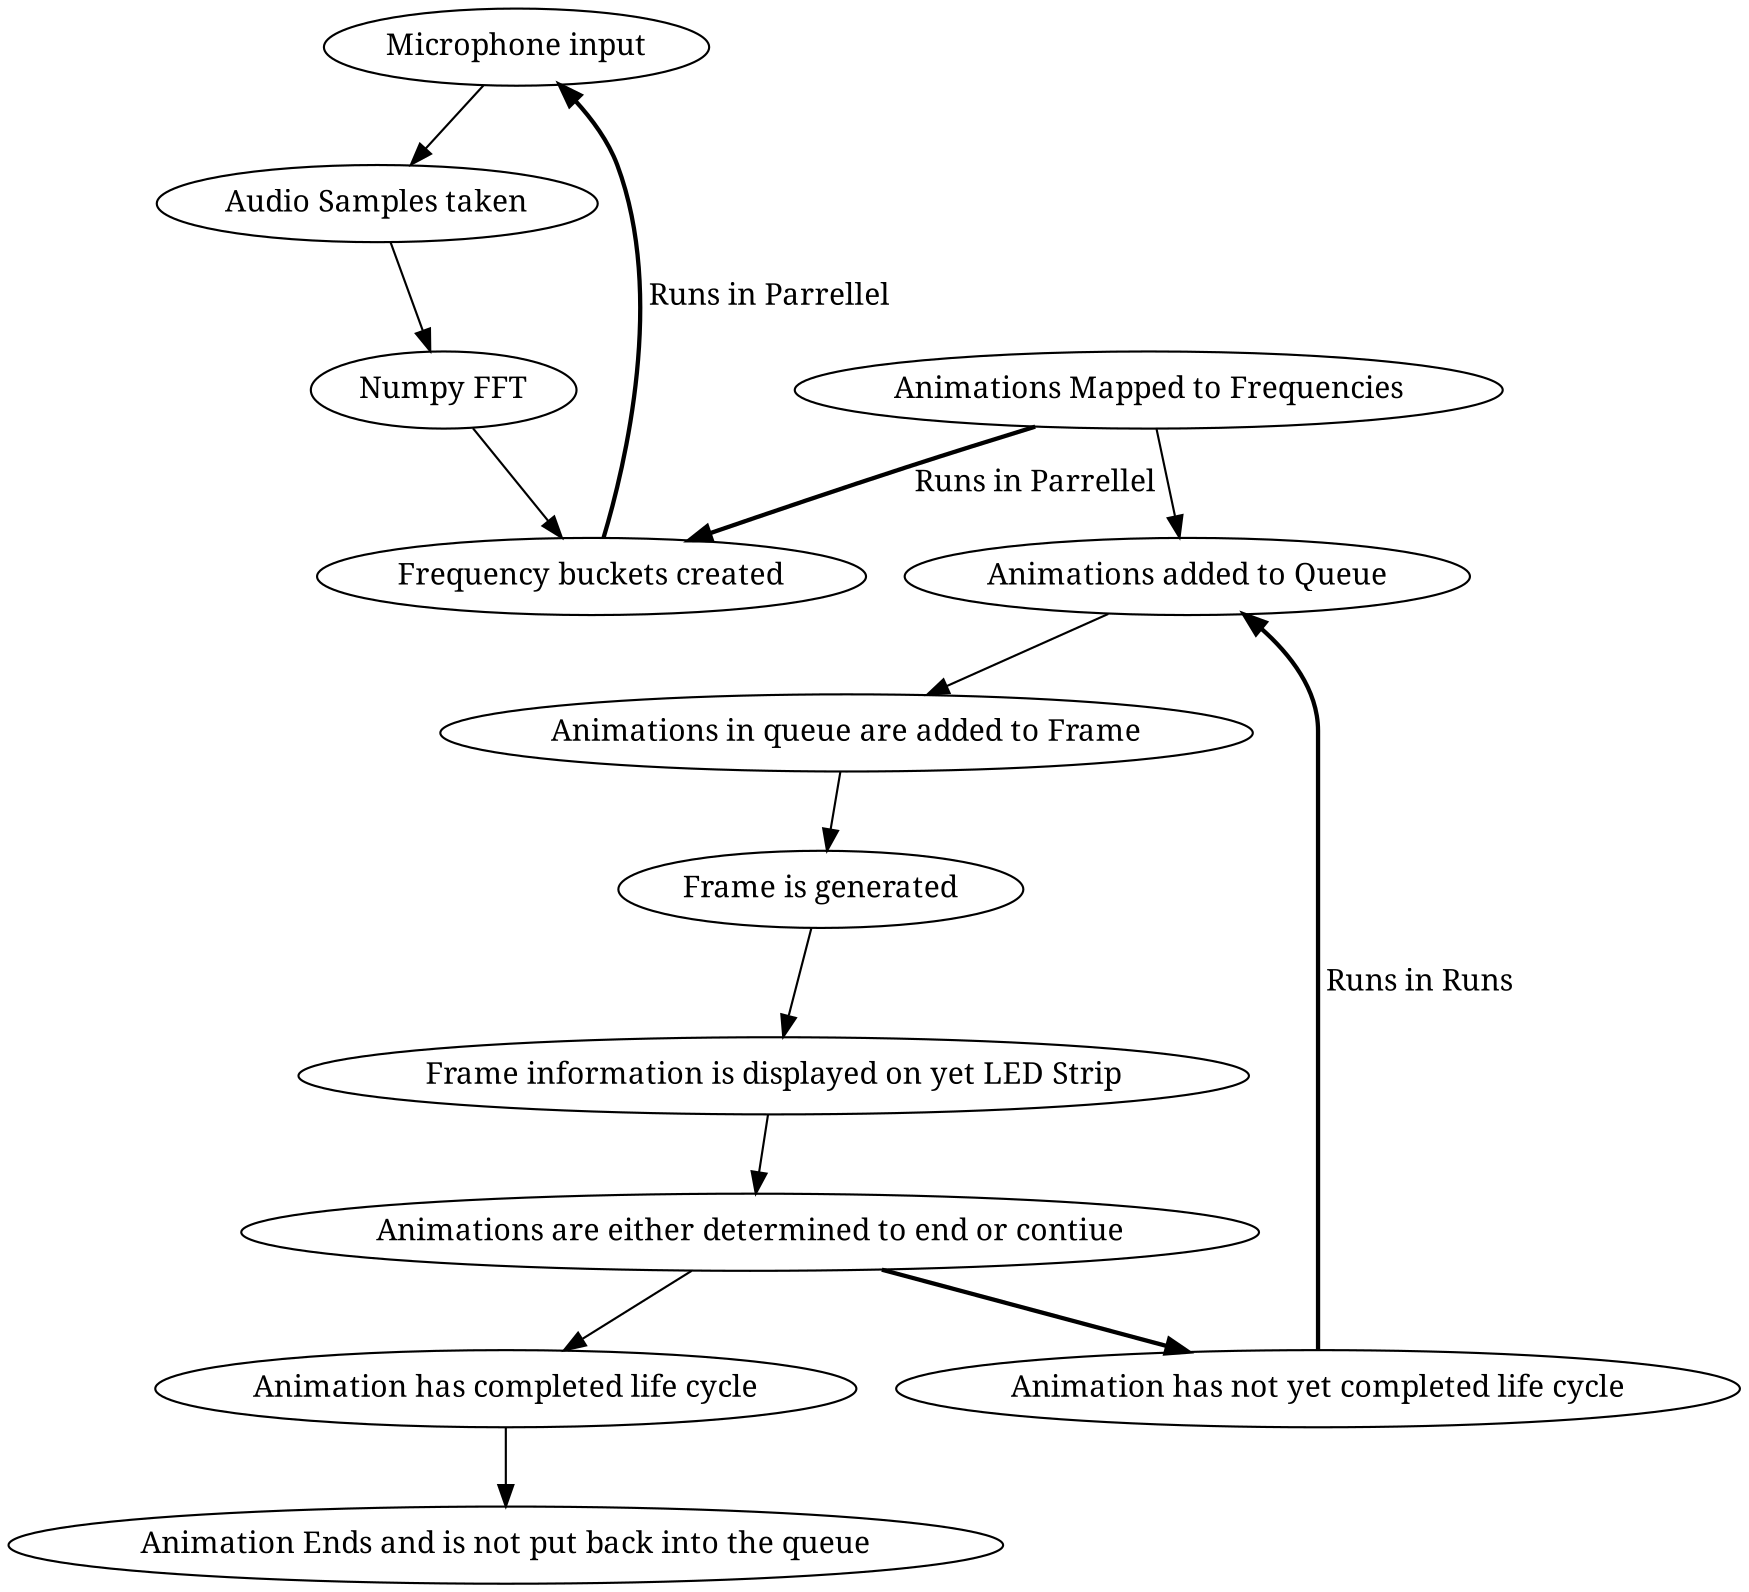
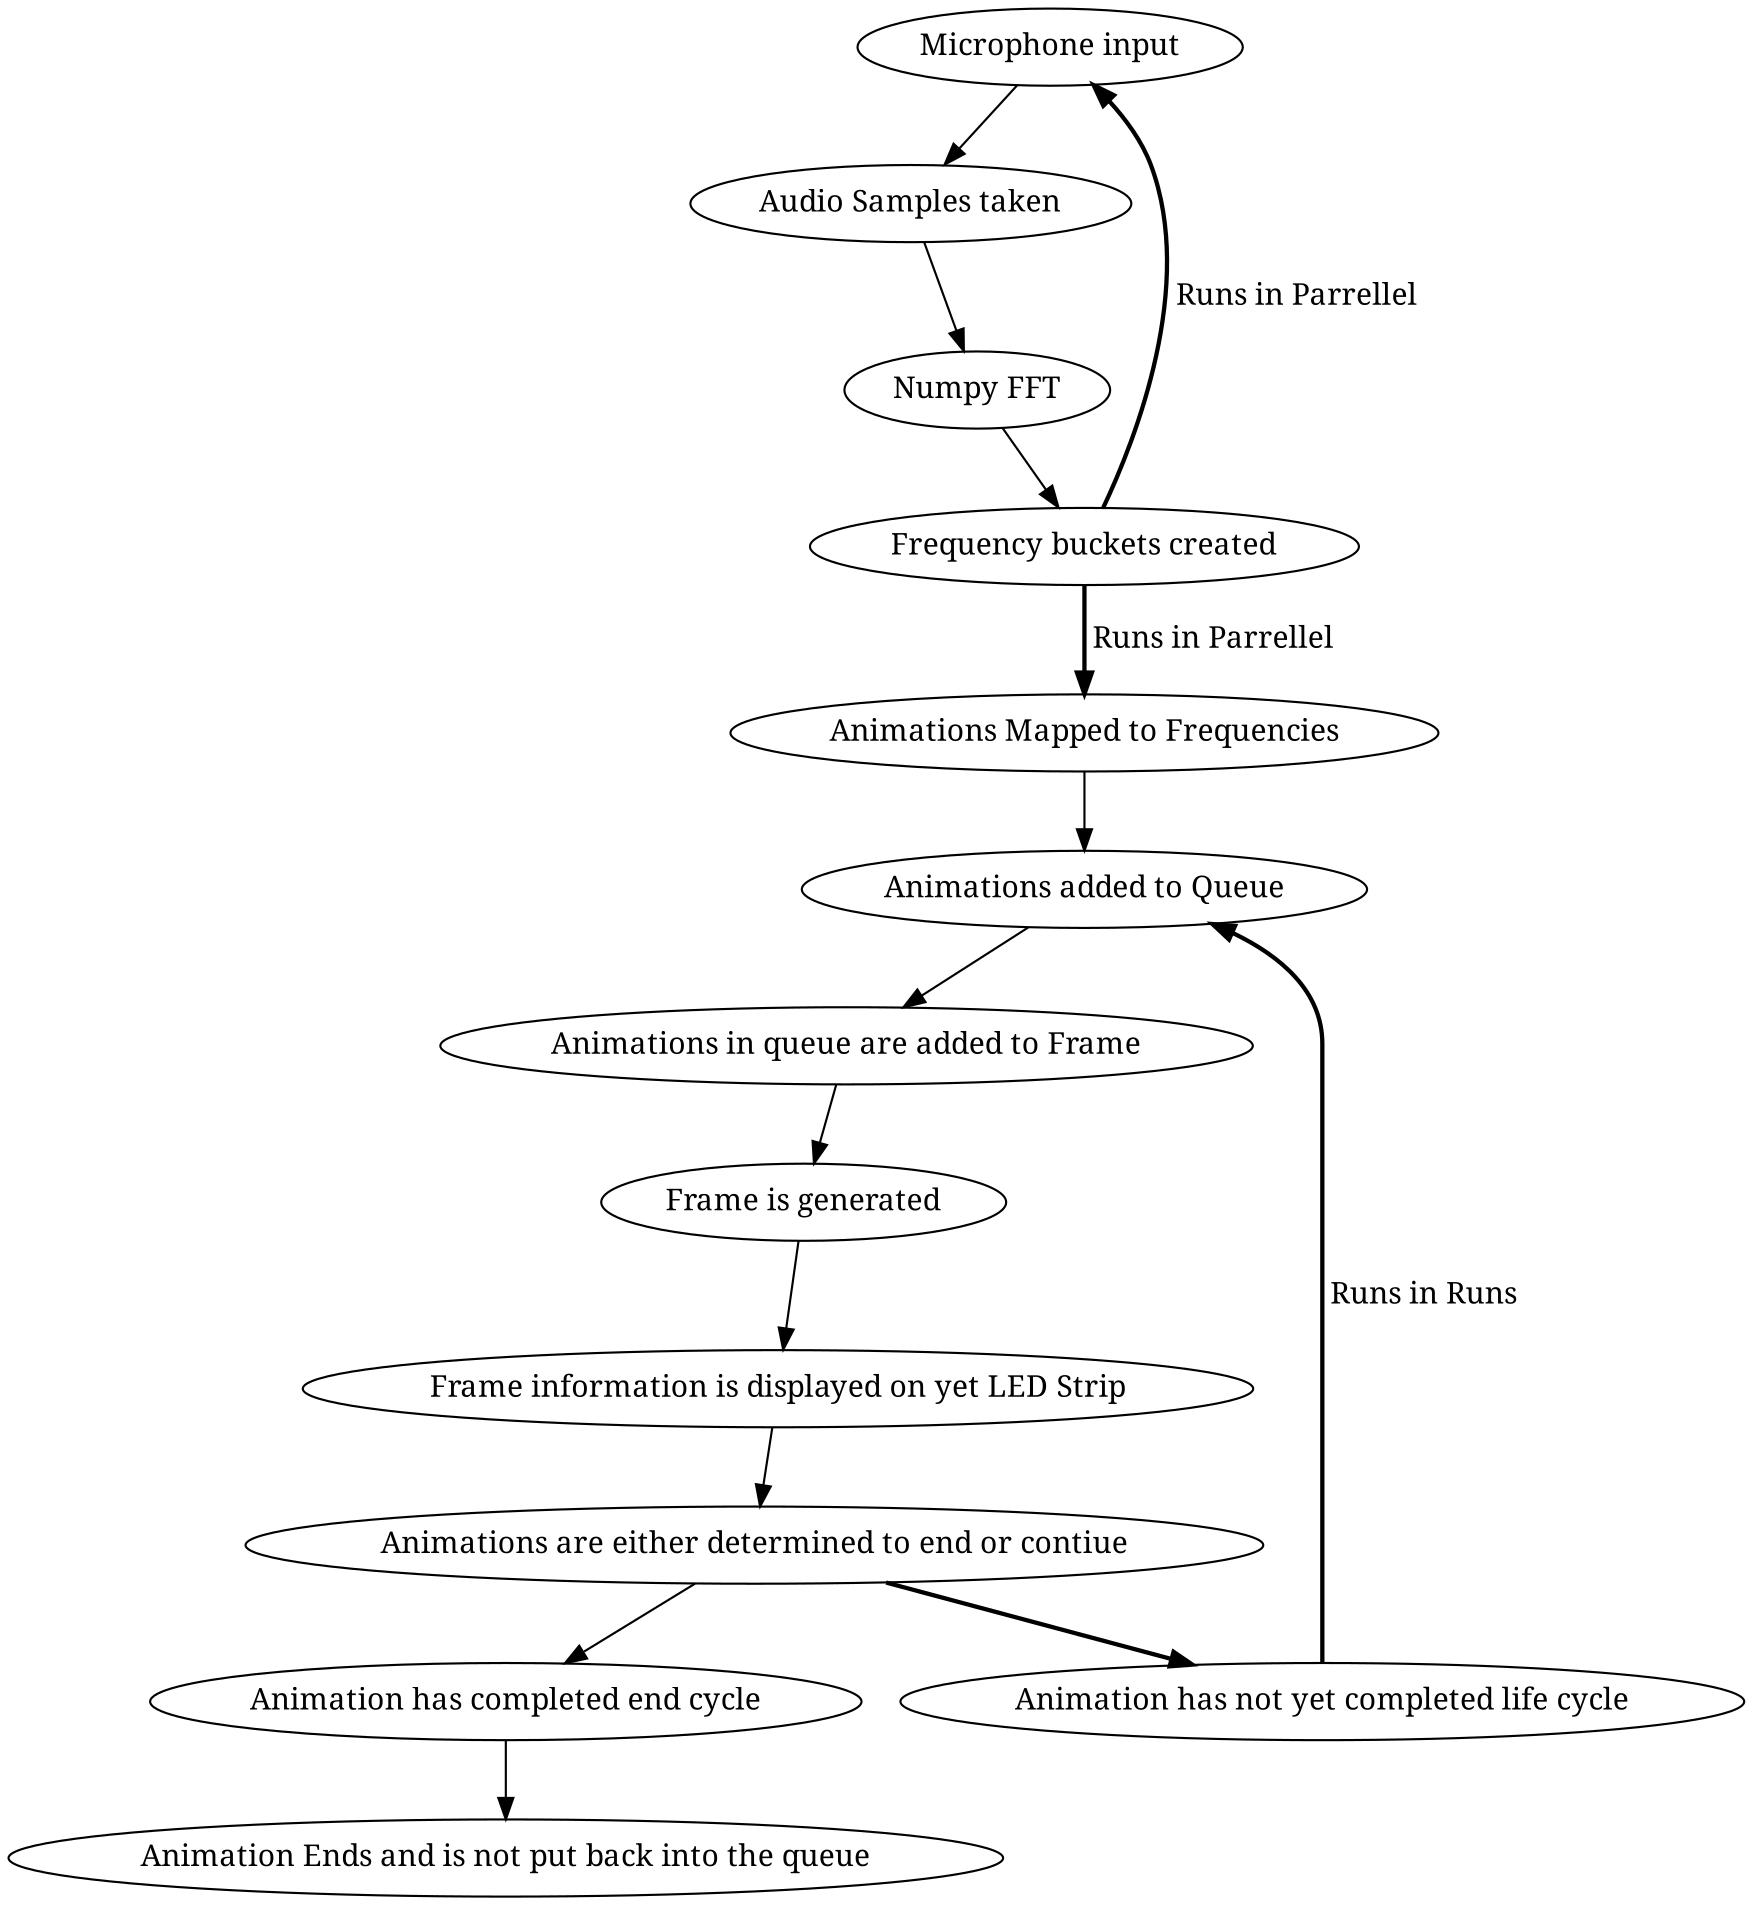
  digraph {
    fontname="Noto Serif"
    node [fontname="Noto Serif"]
    edge [fontname="Noto Serif"]
    "Microphone input"
    "Audio Samples taken"
    "Numpy FFT"
    "Frequency buckets created"
    "Animations Mapped to Frequencies"
    "Animations added to Queue"
    "Animations in queue are added to Frame"
    "Frame is generated"
    n9 [label="Frame information is displayed on yet LED Strip"]
    "Animations are either determined to end or contiue"
-   "Animation has completed life cycle"
+   "Animation has completed life cycle" [label="Animation has completed end cycle"]
    "Animation has not yet completed life cycle"
    "Animation Ends and is not put back into the queue"
    "Microphone input" -> "Audio Samples taken"
    "Audio Samples taken" -> "Numpy FFT"
    "Numpy FFT" -> "Frequency buckets created"
    "Frequency buckets created" -> "Microphone input" [label=" Runs in Parrellel" style=bold]
-   "Animations Mapped to Frequencies" -> "Frequency buckets created" [label=" Runs in Parrellel" style=bold]
+   "Frequency buckets created" -> "Animations Mapped to Frequencies" [label=" Runs in Parrellel" style=bold]
    "Animations Mapped to Frequencies" -> "Animations added to Queue"
    "Animations added to Queue" -> "Animations in queue are added to Frame"
    "Animations in queue are added to Frame" -> "Frame is generated"
    "Frame is generated" -> n9
    n9 -> "Animations are either determined to end or contiue"
    "Animations are either determined to end or contiue" -> "Animation has completed life cycle"
    "Animations are either determined to end or contiue" -> "Animation has not yet completed life cycle" [style=bold]
    "Animation has completed life cycle" -> "Animation Ends and is not put back into the queue"
    "Animation has not yet completed life cycle" -> "Animations added to Queue" [label=" Runs in Runs" style=bold]
  }
